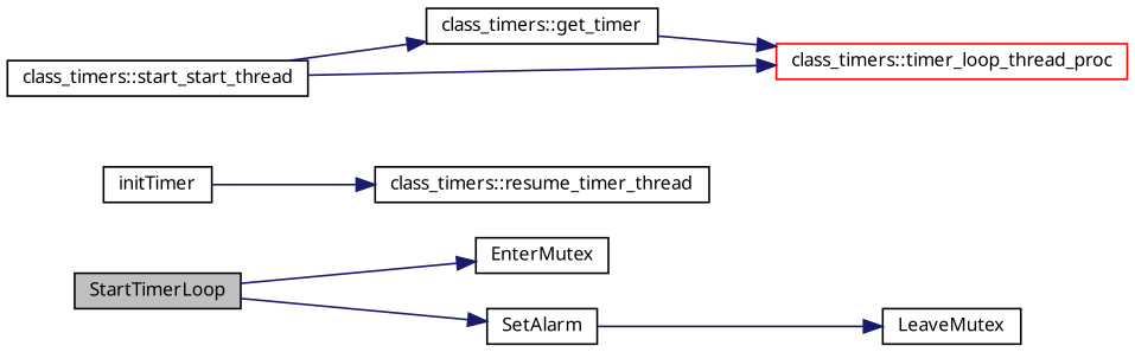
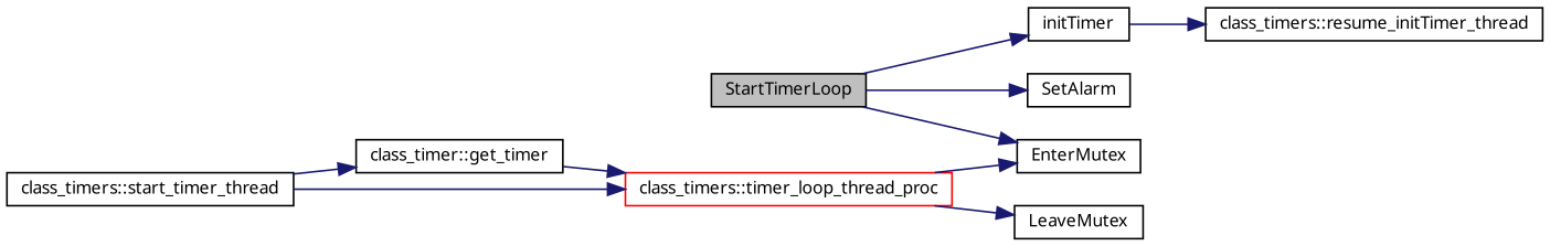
  digraph {
    rankdir=LR
    node [color=black fillcolor=white fontname="FreeSans.ttf" fontsize=10 shape=record style=filled]
    edge [color=midnightblue fontname="FreeSans.ttf" fontsize=10 labelfontname="FreeSans.ttf" labelfontsize=10 style=solid]
    n1 [fillcolor=grey75 fontcolor=black height=0.2 label=StartTimerLoop width=0.4]
    n2 [height=0.2 label=EnterMutex width=0.4]
    n3 [height=0.2 label=initTimer width=0.4]
    n4 [height=0.2 label=SetAlarm width=0.4]
-   n5 [height=0.2 label="class_timers::resume_timer_thread" width=0.4]
+   n5 [height=0.2 label="class_timers::resume_initTimer_thread" width=0.4]
    n6 [height=0.2 label=LeaveMutex width=0.4]
-   n7 [height=0.2 label="class_timers::start_start_thread" width=0.4]
-   n8 [height=0.2 label="class_timers::get_timer" width=0.4]
+   n7 [height=0.2 label="class_timers::start_timer_thread" width=0.4]
+   n8 [height=0.2 label="class_timer::get_timer" width=0.4]
    n9 [color=red height=0.2 label="class_timers::timer_loop_thread_proc" width=0.4]
    n1 -> n2
+   n1 -> n3
    n1 -> n4
    n3 -> n5
    n7 -> n8
    n7 -> n9
    n8 -> n9
-   n4 -> n6
+   n9 -> n2
+   n9 -> n6
  }
